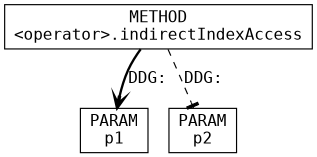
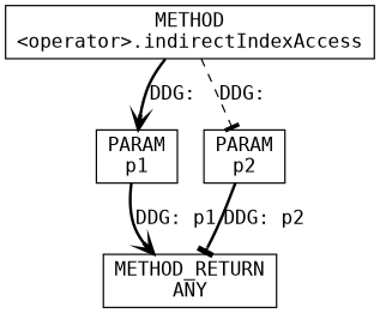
  digraph {
    fontname="DejaVu Sans Mono"
    node [shape=rect fontname="DejaVu Sans Mono"]
    edge [style=bold arrowhead=vee fontname="DejaVu Sans Mono"]
    n1 [label=<METHOD<BR/>&lt;operator&gt;.indirectIndexAccess>]
    n2 [label=<PARAM<BR/>p1>]
    n3 [label=<PARAM<BR/>p2>]
+   n4 [label=<METHOD_RETURN<BR/>ANY>]
    n1 -> n2 [label="DDG: "]
    n1 -> n3 [label="DDG: " style=dashed arrowhead=tee]
+   n2 -> n4 [label="DDG: p1"]
+   n3 -> n4 [label="DDG: p2" arrowhead=tee]
  }
